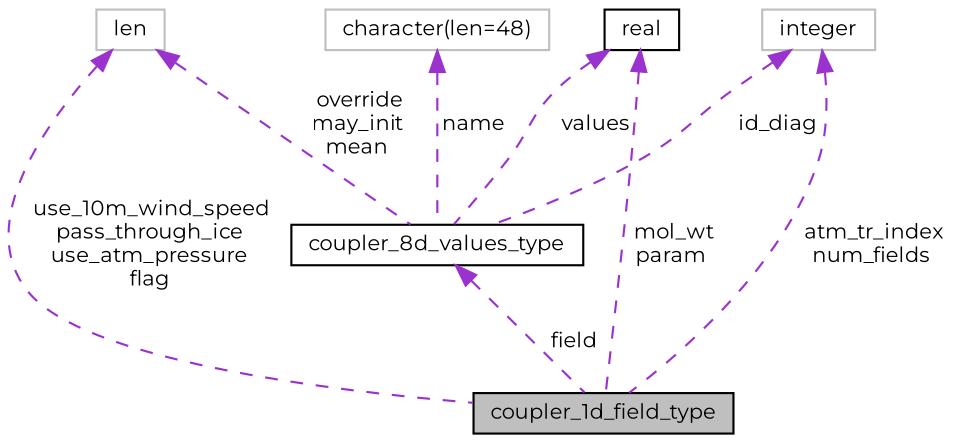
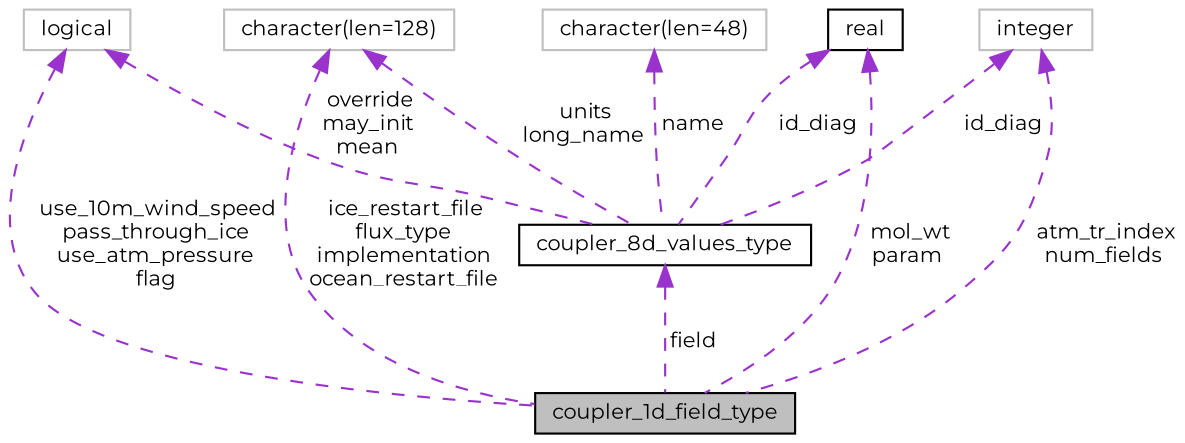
  digraph {
    fontname=Montserrat
    node [color=grey75 fillcolor=white fontname=Montserrat fontsize=10 shape=record style=filled]
    edge [color=darkorchid3 dir=back fontname=Montserrat fontsize=10 labelfontname=Helvetica labelfontsize=10 style=dashed]
    n1 [color=black fillcolor=grey75 fontcolor=black height=0.2 label=coupler_1d_field_type width=0.4]
-   n2 [height=0.2 label=len width=0.4]
+   n2 [height=0.2 label=logical width=0.4]
    n3 [color=black height=0.2 label=coupler_8d_values_type width=0.4]
    n4 [height=0.2 label="character(len=48)" width=0.4]
+   n5 [height=0.2 label="character(len=128)" width=0.4]
    n6 [height=0.2 label=integer width=0.4]
    n7 [color=black height=0.2 label=real width=0.4]
    n2 -> n1 [label=" use_10m_wind_speed\npass_through_ice\nuse_atm_pressure\nflag"]
    n2 -> n3 [label=" override\nmay_init\nmean"]
    n3 -> n1 [label=" field"]
    n4 -> n3 [label=" name"]
+   n5 -> n1 [label=" ice_restart_file\nflux_type\nimplementation\nocean_restart_file"]
+   n5 -> n3 [label=" units\nlong_name"]
    n6 -> n1 [label=" atm_tr_index\nnum_fields"]
    n6 -> n3 [label=" id_diag"]
    n7 -> n1 [label=" mol_wt\nparam"]
-   n7 -> n3 [label=" values"]
+   n7 -> n3 [label=" id_diag"]
  }
